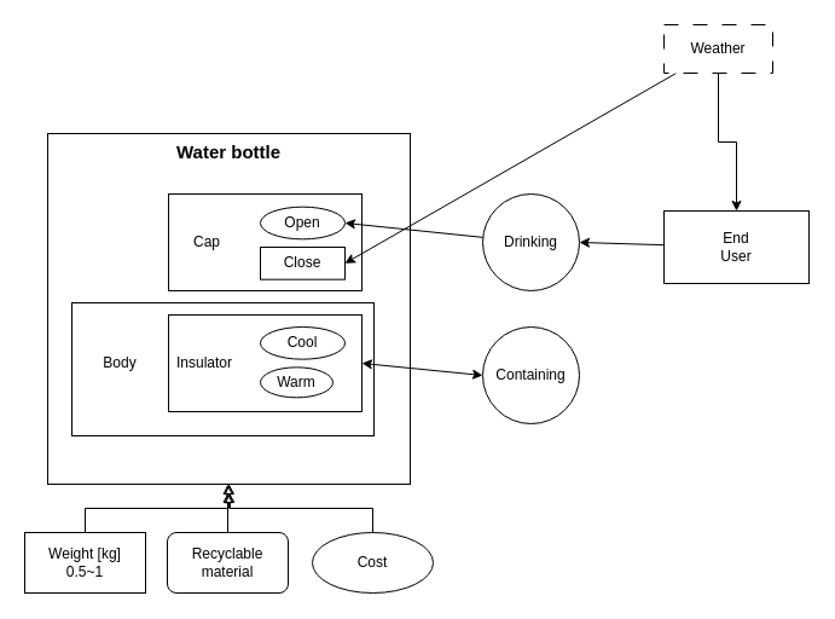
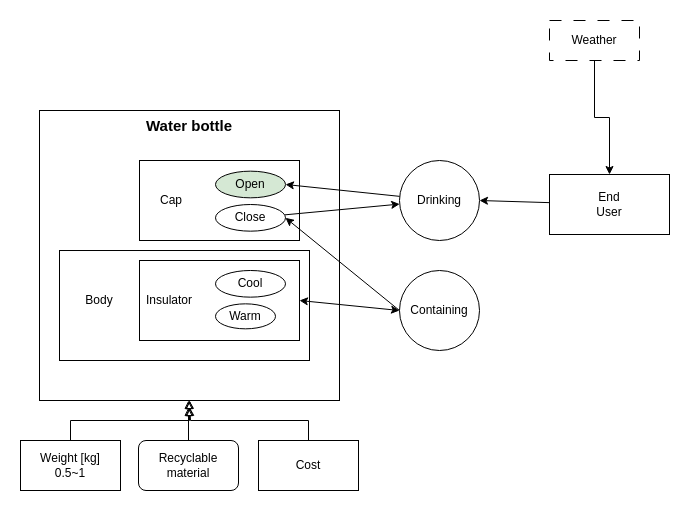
  <mxCell id="0" />
  <mxCell id="1" parent="0" />
  <mxCell id="2" value="" style="rounded=0;whiteSpace=wrap;html=1;" vertex="1" parent="1"><mxGeometry x="39" y="110" width="300" height="290" as="geometry" /></mxCell>
  <mxCell id="3" value="Water bottle" style="text;html=1;strokeColor=none;fillColor=none;align=center;verticalAlign=middle;whiteSpace=wrap;rounded=0;fontStyle=1;fontSize=15;" vertex="1" parent="1"><mxGeometry x="134" y="110" width="110" height="30" as="geometry" /></mxCell>
  <mxCell id="4" value="" style="rounded=0;whiteSpace=wrap;html=1;" vertex="1" parent="1"><mxGeometry x="139" y="160" width="160" height="80" as="geometry" /></mxCell>
  <mxCell id="5" value="Cap" style="text;html=1;strokeColor=none;fillColor=none;align=center;verticalAlign=middle;whiteSpace=wrap;rounded=0;" vertex="1" parent="1"><mxGeometry x="141" y="185" width="60" height="30" as="geometry" /></mxCell>
- <mxCell id="6" value="Open" style="ellipse;whiteSpace=wrap;html=1;" vertex="1" parent="1"><mxGeometry x="215" y="170.66" width="70" height="26.67" as="geometry" /></mxCell>
- <mxCell id="8" style="rounded=0;orthogonalLoop=1;jettySize=auto;html=1;exitX=1;exitY=0.5;exitDx=0;exitDy=0;startArrow=classic;startFill=1;endArrow=none;endFill=0;" edge="1" parent="1" source="9" target="29"><mxGeometry relative="1" as="geometry" /></mxCell>
- <mxCell id="9" value="Close" style="whiteSpace=wrap;html=1;rounded=0;" vertex="1" parent="1"><mxGeometry x="215" y="204" width="70" height="26.67" as="geometry" /></mxCell>
+ <mxCell id="6" value="Open" style="ellipse;whiteSpace=wrap;html=1;fillColor=#d5e8d4;" vertex="1" parent="1"><mxGeometry x="215" y="170.66" width="70" height="26.67" as="geometry" /></mxCell>
+ <mxCell id="7" style="rounded=0;orthogonalLoop=1;jettySize=auto;html=1;" edge="1" parent="1" source="9" target="11"><mxGeometry relative="1" as="geometry" /></mxCell>
+ <mxCell id="8" style="rounded=0;orthogonalLoop=1;jettySize=auto;html=1;exitX=1;exitY=0.5;exitDx=0;exitDy=0;entryX=0;entryY=0.5;entryDx=0;entryDy=0;startArrow=classic;startFill=1;endArrow=none;endFill=0;" edge="1" parent="1" source="9" target="18"><mxGeometry relative="1" as="geometry" /></mxCell>
+ <mxCell id="9" value="Close" style="ellipse;whiteSpace=wrap;html=1;" vertex="1" parent="1"><mxGeometry x="215" y="204" width="70" height="26.67" as="geometry" /></mxCell>
  <mxCell id="10" style="rounded=0;orthogonalLoop=1;jettySize=auto;html=1;entryX=1;entryY=0.5;entryDx=0;entryDy=0;" edge="1" parent="1" source="11" target="6"><mxGeometry relative="1" as="geometry" /></mxCell>
  <mxCell id="11" value="Drinking" style="ellipse;whiteSpace=wrap;html=1;aspect=fixed;" vertex="1" parent="1"><mxGeometry x="399" y="160" width="80" height="80" as="geometry" /></mxCell>
  <mxCell id="12" value="" style="rounded=0;whiteSpace=wrap;html=1;" vertex="1" parent="1"><mxGeometry x="59" y="250.01" width="250" height="109.99" as="geometry" /></mxCell>
  <mxCell id="13" style="rounded=0;orthogonalLoop=1;jettySize=auto;html=1;entryX=1;entryY=0.5;entryDx=0;entryDy=0;" edge="1" parent="1" source="14" target="11"><mxGeometry relative="1" as="geometry" /></mxCell>
  <mxCell id="14" value="End&lt;br&gt;User" style="rounded=0;whiteSpace=wrap;html=1;" vertex="1" parent="1"><mxGeometry x="549" y="174" width="120" height="60" as="geometry" /></mxCell>
  <mxCell id="15" style="rounded=0;orthogonalLoop=1;jettySize=auto;html=1;exitX=1;exitY=0.5;exitDx=0;exitDy=0;startArrow=classic;startFill=1;" edge="1" parent="1" source="16"><mxGeometry relative="1" as="geometry"><mxPoint x="399" y="310" as="targetPoint" /></mxGeometry></mxCell>
  <mxCell id="16" value="" style="rounded=0;whiteSpace=wrap;html=1;" vertex="1" parent="1"><mxGeometry x="139" y="260" width="160" height="80" as="geometry" /></mxCell>
  <mxCell id="17" value="Insulator" style="text;html=1;strokeColor=none;fillColor=none;align=center;verticalAlign=middle;whiteSpace=wrap;rounded=0;" vertex="1" parent="1"><mxGeometry x="139" y="285" width="60" height="30" as="geometry" /></mxCell>
  <mxCell id="18" value="Containing" style="ellipse;whiteSpace=wrap;html=1;aspect=fixed;" vertex="1" parent="1"><mxGeometry x="399" y="270" width="80" height="80" as="geometry" /></mxCell>
  <mxCell id="19" value="Cool" style="ellipse;whiteSpace=wrap;html=1;" vertex="1" parent="1"><mxGeometry x="215" y="270" width="70" height="26.67" as="geometry" /></mxCell>
  <mxCell id="20" value="Warm" style="ellipse;whiteSpace=wrap;html=1;" vertex="1" parent="1"><mxGeometry x="215" y="303.34" width="60" height="25" as="geometry" /></mxCell>
  <mxCell id="21" value="Body" style="text;html=1;strokeColor=none;fillColor=none;align=center;verticalAlign=middle;whiteSpace=wrap;rounded=0;" vertex="1" parent="1"><mxGeometry x="69" y="285" width="60" height="30" as="geometry" /></mxCell>
  <mxCell id="22" style="edgeStyle=orthogonalEdgeStyle;rounded=0;orthogonalLoop=1;jettySize=auto;html=1;entryX=0.5;entryY=1;entryDx=0;entryDy=0;endArrow=doubleBlock;endFill=0;" edge="1" parent="1" source="23" target="2"><mxGeometry relative="1" as="geometry" /></mxCell>
  <mxCell id="23" value="Weight [kg]&lt;br&gt;0.5~1" style="rounded=0;whiteSpace=wrap;html=1;" vertex="1" parent="1"><mxGeometry x="20" y="440" width="100" height="50" as="geometry" /></mxCell>
  <mxCell id="24" style="edgeStyle=orthogonalEdgeStyle;rounded=0;orthogonalLoop=1;jettySize=auto;html=1;endArrow=doubleBlock;endFill=0;" edge="1" parent="1" source="25"><mxGeometry relative="1" as="geometry"><mxPoint x="188" y="400" as="targetPoint" /></mxGeometry></mxCell>
  <mxCell id="25" value="Recyclable&lt;br&gt;material" style="whiteSpace=wrap;html=1;rounded=1;" vertex="1" parent="1"><mxGeometry x="138" y="440" width="100" height="50" as="geometry" /></mxCell>
  <mxCell id="26" style="edgeStyle=orthogonalEdgeStyle;rounded=0;orthogonalLoop=1;jettySize=auto;html=1;endArrow=doubleBlock;endFill=0;" edge="1" parent="1" source="27"><mxGeometry relative="1" as="geometry"><mxPoint x="189" y="400" as="targetPoint" /><Array as="points"><mxPoint x="308" y="420" /><mxPoint x="190" y="420" /></Array></mxGeometry></mxCell>
- <mxCell id="27" value="Cost" style="ellipse;whiteSpace=wrap;html=1;" vertex="1" parent="1"><mxGeometry x="258" y="440" width="100" height="50" as="geometry" /></mxCell>
+ <mxCell id="27" value="Cost" style="rounded=0;whiteSpace=wrap;html=1;" vertex="1" parent="1"><mxGeometry x="258" y="440" width="100" height="50" as="geometry" /></mxCell>
  <mxCell id="28" style="edgeStyle=orthogonalEdgeStyle;rounded=0;orthogonalLoop=1;jettySize=auto;html=1;entryX=0.5;entryY=0;entryDx=0;entryDy=0;" edge="1" parent="1" source="29" target="14"><mxGeometry relative="1" as="geometry" /></mxCell>
  <mxCell id="29" value="Weather" style="rounded=0;whiteSpace=wrap;html=1;dashed=1;dashPattern=12 12;" vertex="1" parent="1"><mxGeometry x="549" y="20" width="90" height="40" as="geometry" /></mxCell>
